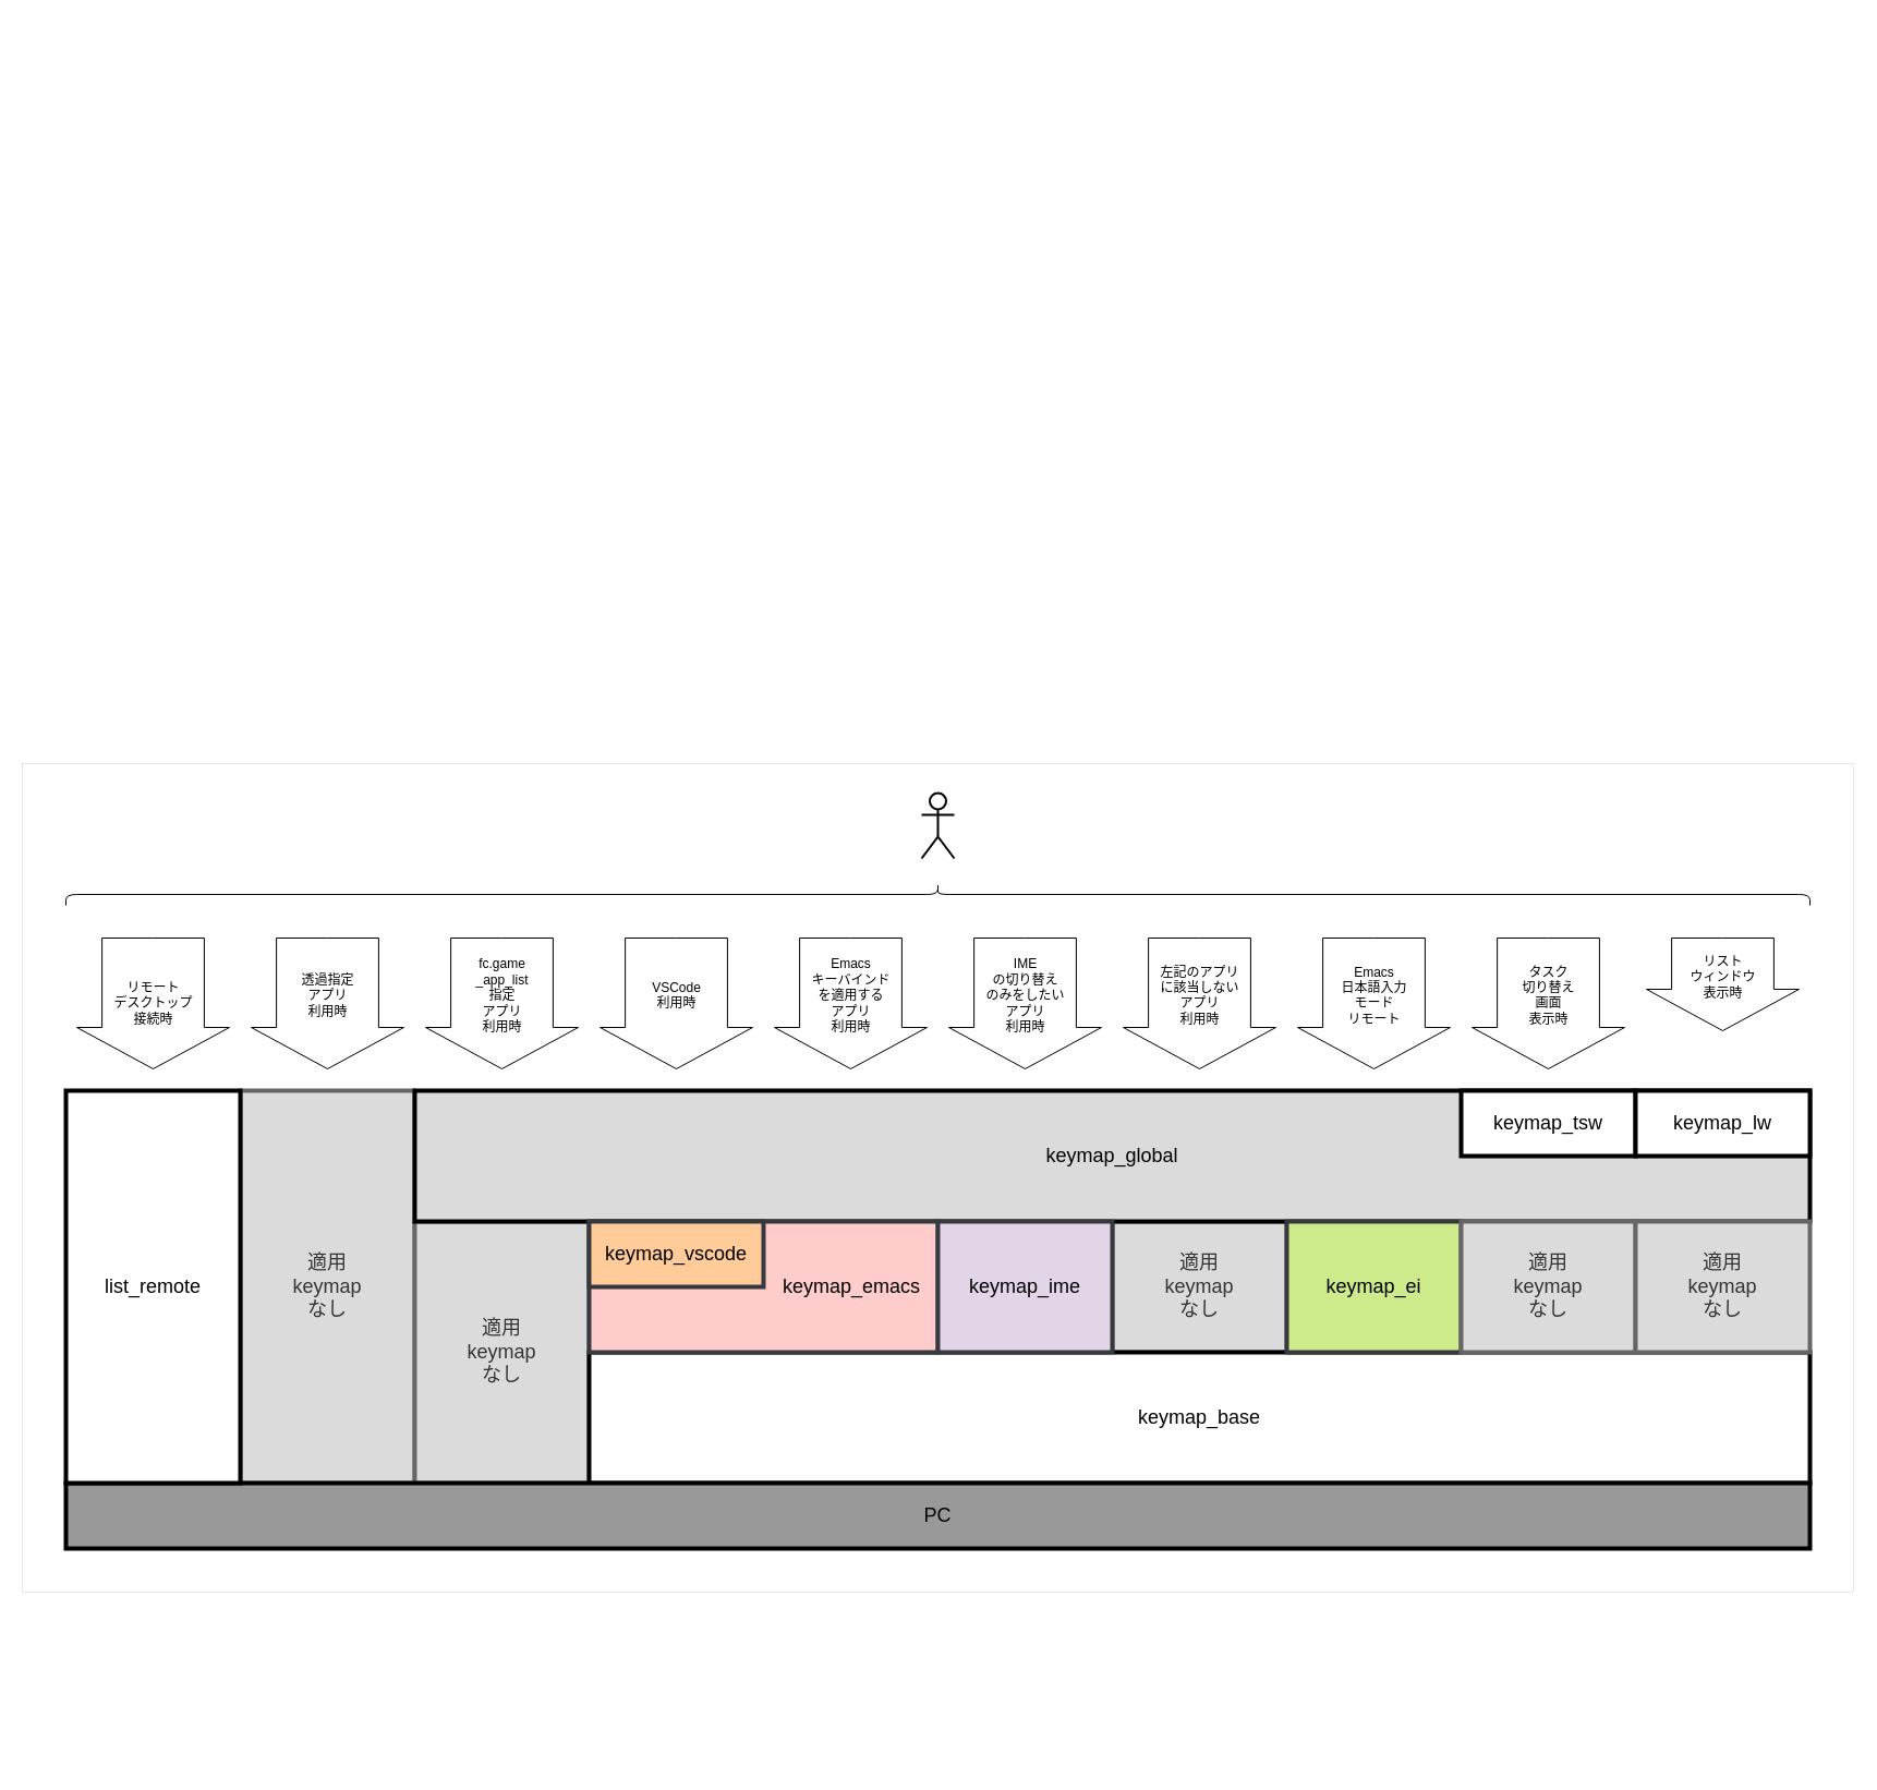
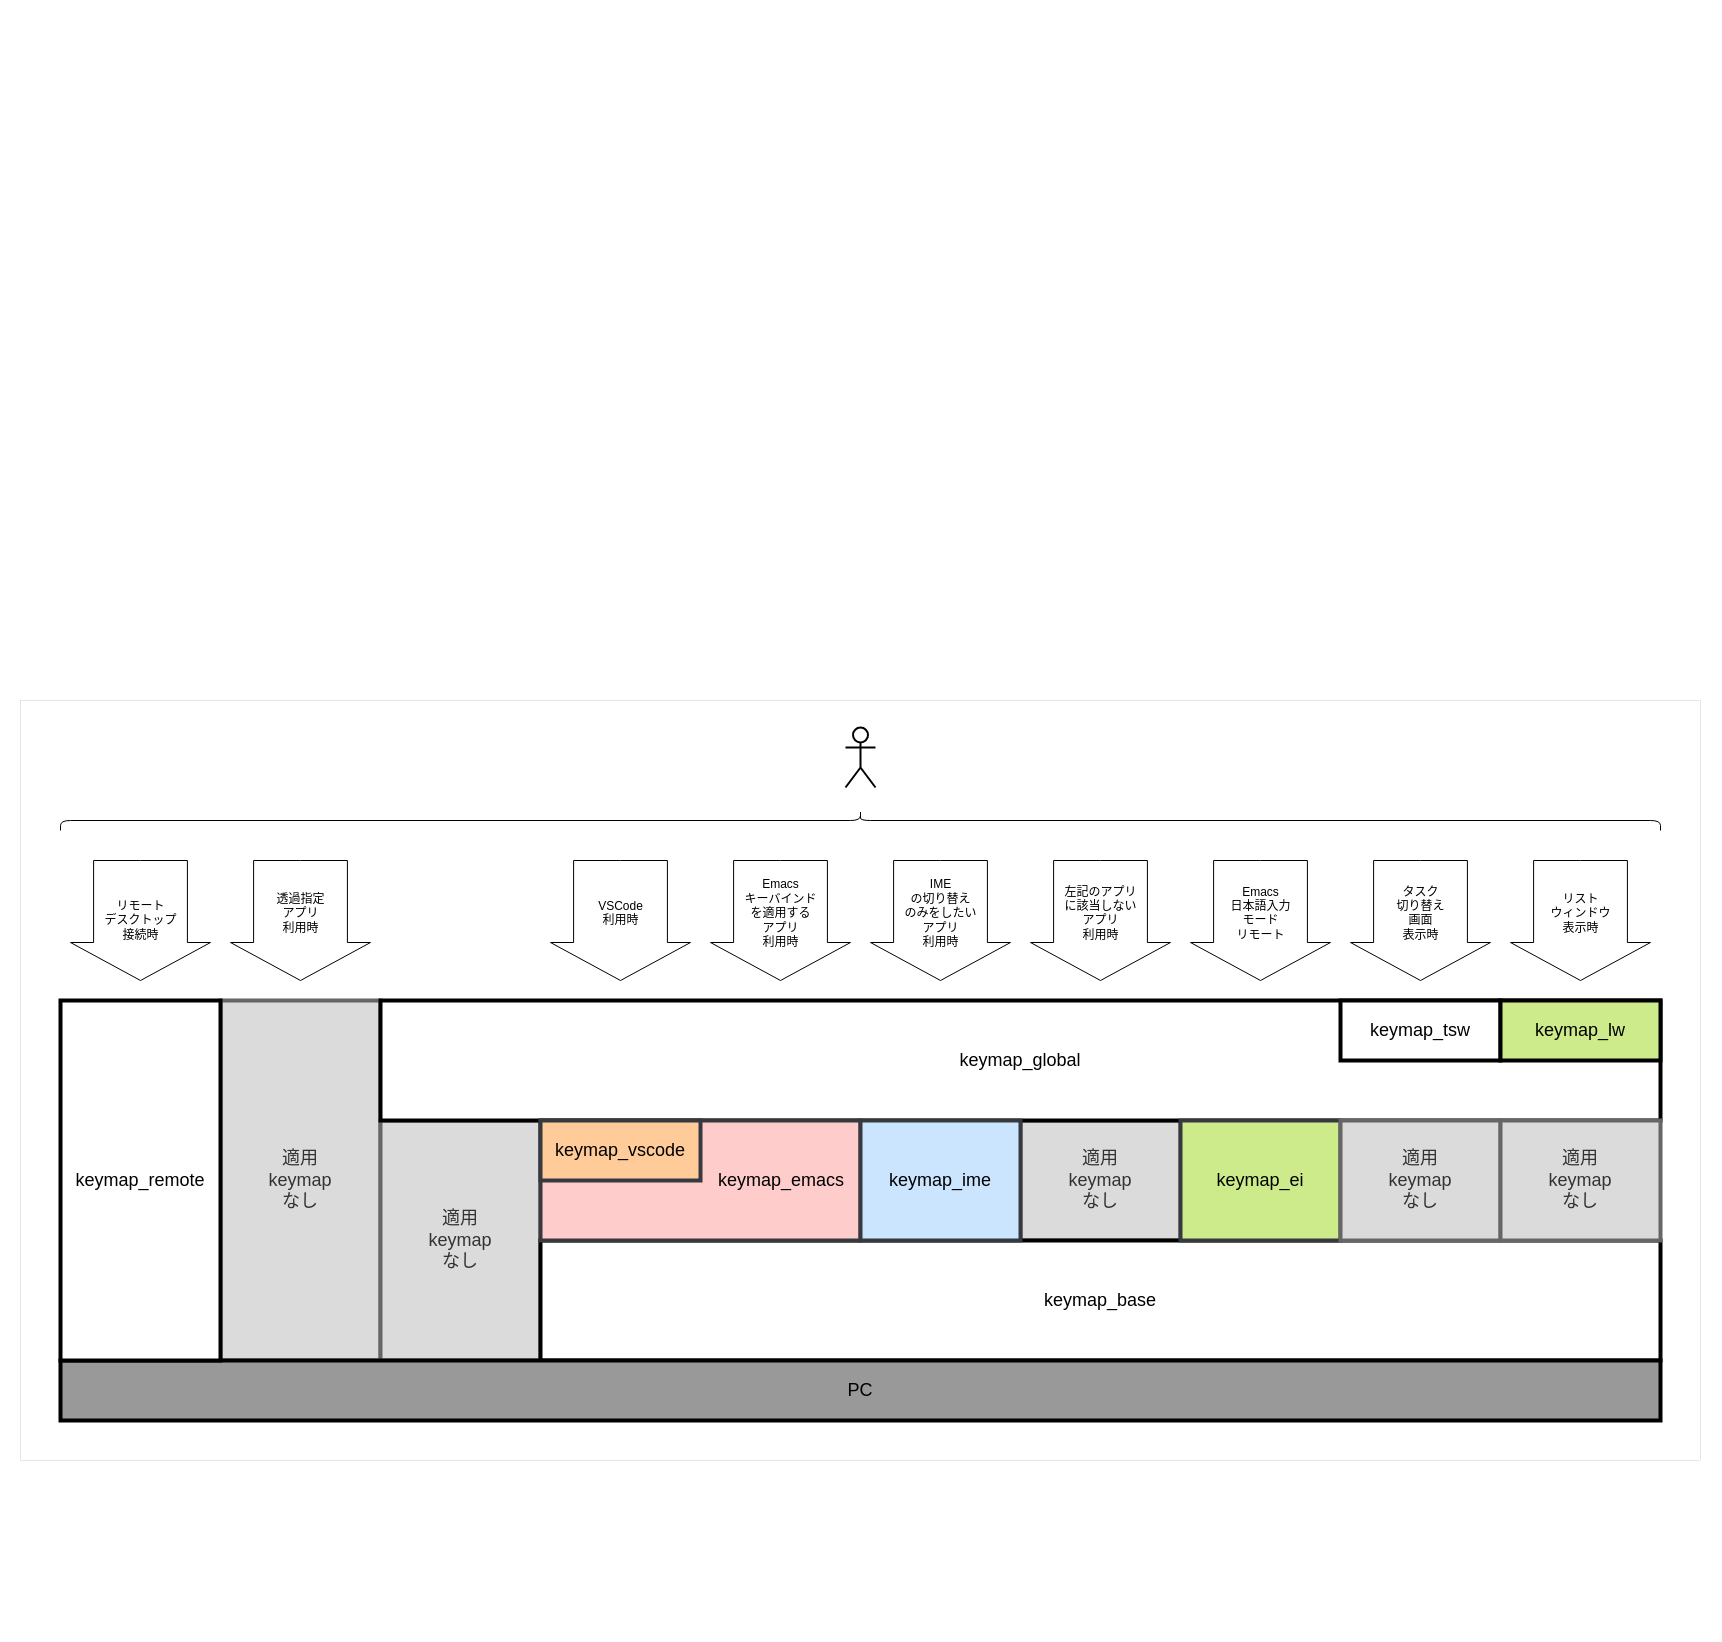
  <mxCell id="0" />
  <mxCell id="1" parent="0" />
  <mxCell id="2" value="" style="rounded=0;whiteSpace=wrap;html=1;strokeWidth=0;" parent="1" vertex="1"><mxGeometry x="20" y="700" width="1680" height="760" as="geometry" /></mxCell>
  <mxCell id="3" value="適用&lt;br style=&quot;font-size: 18px;&quot;&gt;keymap&lt;br style=&quot;font-size: 18px;&quot;&gt;なし" style="rounded=0;whiteSpace=wrap;html=1;strokeWidth=4;fontSize=18;fillColor=#dbdbdb;fontColor=#333333;strokeColor=#666666;" parent="1" vertex="1"><mxGeometry x="1020" y="1120" width="160" height="120" as="geometry" /></mxCell>
  <mxCell id="4" value="適用&lt;br style=&quot;font-size: 18px;&quot;&gt;keymap&lt;br style=&quot;font-size: 18px;&quot;&gt;なし" style="rounded=0;whiteSpace=wrap;html=1;strokeWidth=4;fontSize=18;fillColor=#dbdbdb;fontColor=#333333;strokeColor=#666666;" parent="1" vertex="1"><mxGeometry x="220" y="1000" width="160" height="360" as="geometry" /></mxCell>
  <mxCell id="5" value="適用&lt;br style=&quot;font-size: 18px;&quot;&gt;keymap&lt;br style=&quot;font-size: 18px;&quot;&gt;なし" style="rounded=0;whiteSpace=wrap;html=1;strokeWidth=4;fontSize=18;fillColor=#dbdbdb;fontColor=#333333;strokeColor=#666666;" parent="1" vertex="1"><mxGeometry x="380" y="1120" width="160" height="240" as="geometry" /></mxCell>
- <mxCell id="6" value="&lt;font style=&quot;font-size: 18px;&quot;&gt;keymap_global&lt;br&gt;&lt;/font&gt;" style="rounded=0;whiteSpace=wrap;html=1;strokeWidth=4;align=center;fillColor=#dbdbdb;" parent="1" vertex="1"><mxGeometry x="380" y="1000" width="1280" height="120" as="geometry" /></mxCell>
+ <mxCell id="6" value="&lt;font style=&quot;font-size: 18px;&quot;&gt;keymap_global&lt;br&gt;&lt;/font&gt;" style="rounded=0;whiteSpace=wrap;html=1;strokeWidth=4;align=center;" parent="1" vertex="1"><mxGeometry x="380" y="1000" width="1280" height="120" as="geometry" /></mxCell>
  <mxCell id="7" value="&lt;font style=&quot;font-size: 18px;&quot;&gt;keymap_base&lt;/font&gt;" style="rounded=0;whiteSpace=wrap;html=1;strokeWidth=4;" parent="1" vertex="1"><mxGeometry x="540" y="1240" width="1120" height="120" as="geometry" /></mxCell>
  <mxCell id="8" value="&lt;font style=&quot;font-size: 18px;&quot;&gt;　　　　　　　　　keymap_emacs&lt;/font&gt;" style="rounded=0;whiteSpace=wrap;html=1;strokeWidth=4;fillColor=#ffcccc;strokeColor=#36393d;" parent="1" vertex="1"><mxGeometry x="540" y="1120" width="320" height="120" as="geometry" /></mxCell>
- <mxCell id="9" value="&lt;font style=&quot;font-size: 18px;&quot;&gt;keymap_ime&lt;/font&gt;" style="rounded=0;whiteSpace=wrap;html=1;strokeWidth=4;fillColor=#e1d5e7;strokeColor=#36393d;" parent="1" vertex="1"><mxGeometry x="860" y="1120" width="160" height="120" as="geometry" /></mxCell>
+ <mxCell id="9" value="&lt;font style=&quot;font-size: 18px;&quot;&gt;keymap_ime&lt;/font&gt;" style="rounded=0;whiteSpace=wrap;html=1;strokeWidth=4;fillColor=#cce5ff;strokeColor=#36393d;" parent="1" vertex="1"><mxGeometry x="860" y="1120" width="160" height="120" as="geometry" /></mxCell>
  <mxCell id="10" value="&lt;font style=&quot;font-size: 18px;&quot;&gt;keymap_ei&lt;/font&gt;" style="rounded=0;whiteSpace=wrap;html=1;strokeWidth=4;fillColor=#cdeb8b;strokeColor=#36393d;" parent="1" vertex="1"><mxGeometry x="1180" y="1120" width="160" height="120" as="geometry" /></mxCell>
  <mxCell id="11" value="&lt;font style=&quot;font-size: 18px;&quot;&gt;keymap_tsw&lt;/font&gt;" style="rounded=0;whiteSpace=wrap;html=1;strokeWidth=4;" parent="1" vertex="1"><mxGeometry x="1340" y="1000" width="160" height="60" as="geometry" /></mxCell>
- <mxCell id="12" value="&lt;font style=&quot;font-size: 18px;&quot;&gt;keymap_lw&lt;/font&gt;" style="rounded=0;whiteSpace=wrap;html=1;strokeWidth=4;" parent="1" vertex="1"><mxGeometry x="1500" y="1000" width="160" height="60" as="geometry" /></mxCell>
+ <mxCell id="12" value="&lt;font style=&quot;font-size: 18px;&quot;&gt;keymap_lw&lt;/font&gt;" style="rounded=0;whiteSpace=wrap;html=1;strokeWidth=4;fillColor=#cdeb8b;" parent="1" vertex="1"><mxGeometry x="1500" y="1000" width="160" height="60" as="geometry" /></mxCell>
  <mxCell id="13" value="&lt;font style=&quot;font-size: 18px;&quot;&gt;keymap_vscode&lt;/font&gt;" style="rounded=0;whiteSpace=wrap;html=1;strokeWidth=4;fillColor=#ffcc99;strokeColor=#36393d;" parent="1" vertex="1"><mxGeometry x="540" y="1120" width="160" height="60" as="geometry" /></mxCell>
- <mxCell id="14" value="リスト&lt;br&gt;ウィンドウ&lt;br&gt;表示時&lt;br&gt;　" style="html=1;shadow=0;dashed=0;align=center;verticalAlign=middle;shape=mxgraph.arrows2.arrow;dy=0.33;dx=38;direction=south;notch=0;strokeWidth=1;" parent="1" vertex="1"><mxGeometry x="1510" y="860" width="140" height="85" as="geometry" /></mxCell>
+ <mxCell id="14" value="リスト&lt;br&gt;ウィンドウ&lt;br&gt;表示時&lt;br&gt;　" style="html=1;shadow=0;dashed=0;align=center;verticalAlign=middle;shape=mxgraph.arrows2.arrow;dy=0.33;dx=38;direction=south;notch=0;strokeWidth=1;" parent="1" vertex="1"><mxGeometry x="1510" y="860" width="140" height="120" as="geometry" /></mxCell>
  <mxCell id="15" value="タスク&lt;br&gt;切り替え&lt;br&gt;画面&lt;br&gt;表示時&lt;br&gt;　" style="html=1;shadow=0;dashed=0;align=center;verticalAlign=middle;shape=mxgraph.arrows2.arrow;dy=0.33;dx=38;direction=south;notch=0;strokeWidth=1;" parent="1" vertex="1"><mxGeometry x="1350" y="860" width="140" height="120" as="geometry" /></mxCell>
  <mxCell id="16" value="&lt;font style=&quot;font-size: 18px;&quot;&gt;PC&lt;/font&gt;" style="rounded=0;whiteSpace=wrap;html=1;strokeWidth=4;fillColor=#999999;" parent="1" vertex="1"><mxGeometry x="60" y="1360" width="1600" height="60" as="geometry" /></mxCell>
  <mxCell id="17" value="" style="shape=curlyBracket;whiteSpace=wrap;html=1;rounded=1;flipH=1;labelPosition=right;verticalLabelPosition=middle;align=left;verticalAlign=middle;rotation=-90;" parent="1" vertex="1"><mxGeometry x="850" y="20" width="20" height="1600" as="geometry" /></mxCell>
  <mxCell id="18" value="適用&lt;br style=&quot;font-size: 18px;&quot;&gt;keymap&lt;br style=&quot;font-size: 18px;&quot;&gt;なし" style="rounded=0;whiteSpace=wrap;html=1;strokeWidth=4;fontSize=18;fillColor=#dbdbdb;fontColor=#333333;strokeColor=#666666;" parent="1" vertex="1"><mxGeometry x="1340" y="1120" width="160" height="120" as="geometry" /></mxCell>
  <mxCell id="19" value="適用&lt;br style=&quot;font-size: 18px;&quot;&gt;keymap&lt;br style=&quot;font-size: 18px;&quot;&gt;なし" style="rounded=0;whiteSpace=wrap;html=1;strokeWidth=4;fontSize=18;fillColor=#dbdbdb;fontColor=#333333;strokeColor=#666666;" parent="1" vertex="1"><mxGeometry x="1500" y="1120" width="160" height="120" as="geometry" /></mxCell>
  <mxCell id="20" value="" style="group" parent="1" vertex="1" connectable="0"><mxGeometry x="230" y="860" width="1100" height="120" as="geometry" /></mxCell>
  <mxCell id="21" value="Emacs&lt;br&gt;日本語入力&lt;br&gt;モード&lt;br&gt;リモート&lt;br&gt;　" style="html=1;shadow=0;dashed=0;align=center;verticalAlign=middle;shape=mxgraph.arrows2.arrow;dy=0.33;dx=38;direction=south;notch=0;strokeWidth=1;" parent="20" vertex="1"><mxGeometry x="960" width="140" height="120.0" as="geometry" /></mxCell>
  <mxCell id="22" value="IME&lt;br&gt;の切り替え&lt;br&gt;のみをしたい&lt;br&gt;アプリ&lt;br&gt;利用時&lt;br&gt;　" style="html=1;shadow=0;dashed=0;align=center;verticalAlign=middle;shape=mxgraph.arrows2.arrow;dy=0.33;dx=38;direction=south;notch=0;strokeWidth=1;" parent="20" vertex="1"><mxGeometry x="640" width="140" height="120.0" as="geometry" /></mxCell>
  <mxCell id="23" value="VSCode&lt;br&gt;利用時&lt;br&gt;　" style="html=1;shadow=0;dashed=0;align=center;verticalAlign=middle;shape=mxgraph.arrows2.arrow;dy=0.33;dx=38;direction=south;notch=0;strokeWidth=1;" parent="20" vertex="1"><mxGeometry x="320" width="140" height="120.0" as="geometry" /></mxCell>
  <mxCell id="24" value="Emacs&lt;br&gt;キーバインド&lt;br&gt;を適用する&lt;br&gt;アプリ&lt;br&gt;利用時&lt;br&gt;　" style="html=1;shadow=0;dashed=0;align=center;verticalAlign=middle;shape=mxgraph.arrows2.arrow;dy=0.33;dx=38;direction=south;notch=0;strokeWidth=1;" parent="20" vertex="1"><mxGeometry x="480" width="140" height="120.0" as="geometry" /></mxCell>
- <mxCell id="25" value="fc.game&lt;br&gt;_app_list&lt;br&gt;指定&lt;br&gt;アプリ&lt;br&gt;利用時&lt;br&gt;　" style="html=1;shadow=0;dashed=0;align=center;verticalAlign=middle;shape=mxgraph.arrows2.arrow;dy=0.33;dx=38;direction=south;notch=0;strokeWidth=1;" parent="20" vertex="1"><mxGeometry x="160" width="140" height="120.0" as="geometry" /></mxCell>
  <mxCell id="26" value="透過指定&lt;br&gt;アプリ&lt;br&gt;利用時&lt;br&gt;　" style="html=1;shadow=0;dashed=0;align=center;verticalAlign=middle;shape=mxgraph.arrows2.arrow;dy=0.33;dx=38;direction=south;notch=0;strokeWidth=1;" parent="20" vertex="1"><mxGeometry width="140" height="120.0" as="geometry" /></mxCell>
  <mxCell id="27" value="左記のアプリ&lt;br&gt;に該当しない&lt;br&gt;アプリ&lt;br&gt;利用時&lt;br&gt;&amp;nbsp;" style="html=1;shadow=0;dashed=0;align=center;verticalAlign=middle;shape=mxgraph.arrows2.arrow;dy=0.33;dx=38;direction=south;notch=0;strokeWidth=1;" parent="20" vertex="1"><mxGeometry x="800" width="140" height="120.0" as="geometry" /></mxCell>
- <mxCell id="28" value="list_remote" style="rounded=0;whiteSpace=wrap;html=1;strokeWidth=4;fontSize=18;" parent="1" vertex="1"><mxGeometry x="60" y="1000" width="160" height="360" as="geometry" /></mxCell>
+ <mxCell id="28" value="keymap_remote" style="rounded=0;whiteSpace=wrap;html=1;strokeWidth=4;fontSize=18;" parent="1" vertex="1"><mxGeometry x="60" y="1000" width="160" height="360" as="geometry" /></mxCell>
  <mxCell id="29" value="" style="shape=umlActor;verticalLabelPosition=bottom;verticalAlign=top;html=1;strokeWidth=2;" parent="1" vertex="1"><mxGeometry x="845" y="727" width="30" height="60" as="geometry" /></mxCell>
  <mxCell id="30" value="リモート&lt;div&gt;デスクトップ&lt;/div&gt;&lt;div&gt;接続時&lt;/div&gt;" style="html=1;shadow=0;dashed=0;align=center;verticalAlign=middle;shape=mxgraph.arrows2.arrow;dy=0.33;dx=38;direction=south;notch=0;strokeWidth=1;" parent="1" vertex="1"><mxGeometry x="70" y="860" width="140" height="120" as="geometry" /></mxCell>
